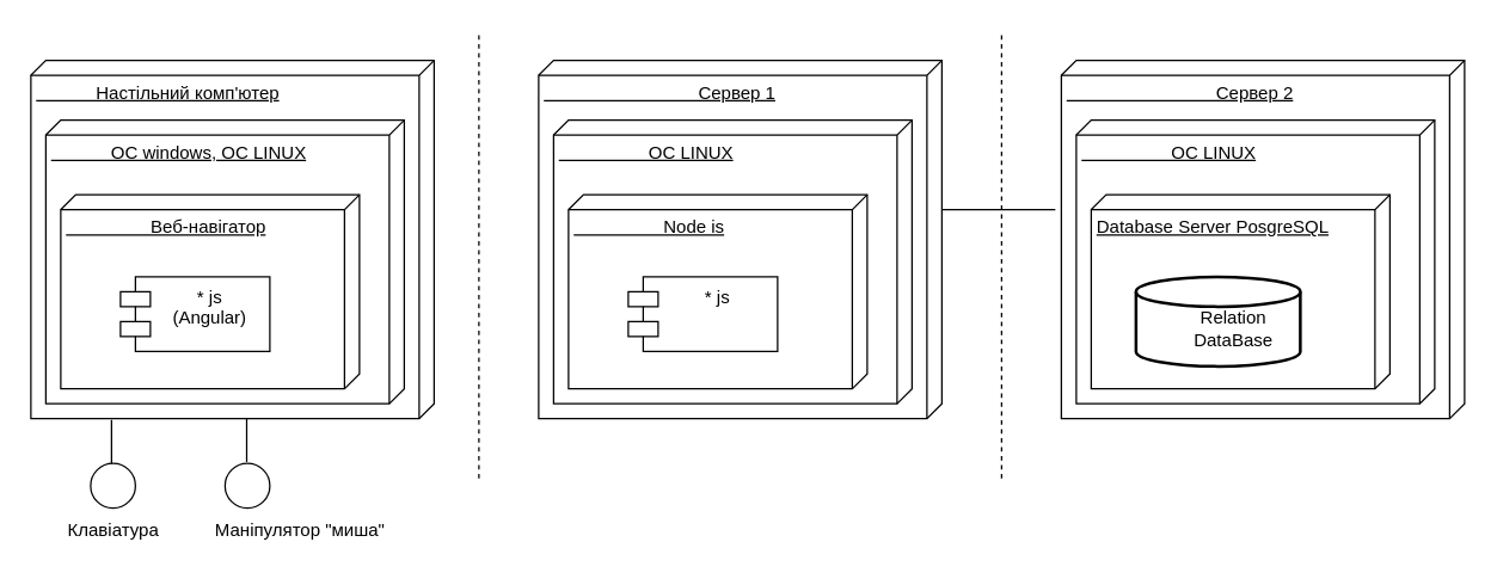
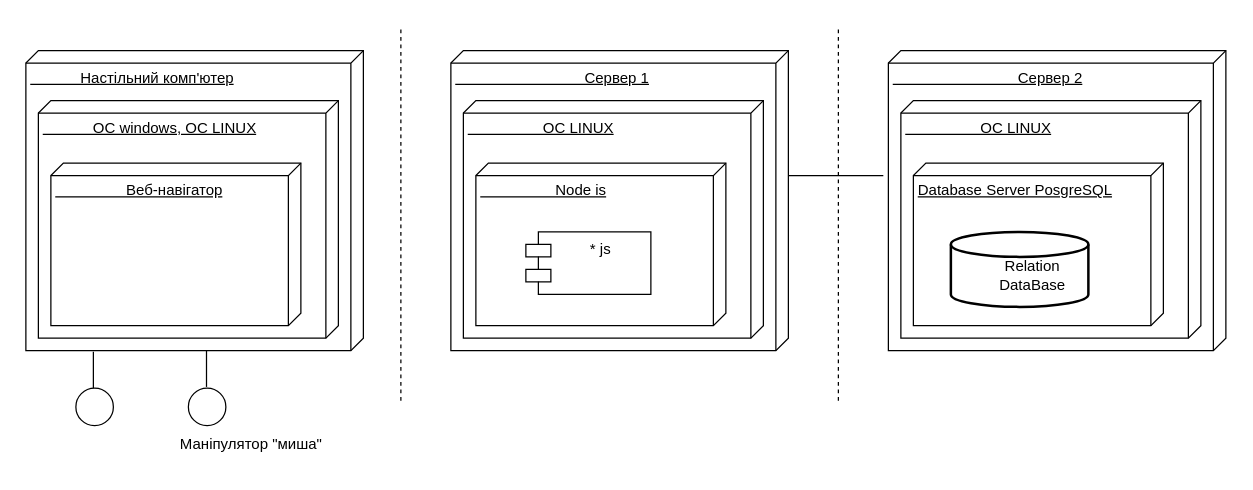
  <mxCell id="0" />
  <mxCell id="1" parent="0" />
  <mxCell id="2" value="&lt;div align=&quot;center&quot;&gt;&amp;nbsp;&amp;nbsp;&amp;nbsp;&amp;nbsp;&amp;nbsp;&amp;nbsp;&amp;nbsp;&amp;nbsp;&amp;nbsp;&amp;nbsp;&amp;nbsp; Настільний комп'ютер&lt;br&gt;&lt;/div&gt;" style="verticalAlign=top;align=left;spacingTop=8;spacingLeft=2;spacingRight=12;shape=cube;size=10;direction=south;fontStyle=4;html=1;" parent="1" vertex="1"><mxGeometry x="20" y="40" width="270" height="240" as="geometry" /></mxCell>
  <mxCell id="3" value="&amp;nbsp;&amp;nbsp;&amp;nbsp;&amp;nbsp;&amp;nbsp;&amp;nbsp;&amp;nbsp;&amp;nbsp;&amp;nbsp;&amp;nbsp;&amp;nbsp; ОС windows, OC LINUX" style="verticalAlign=top;align=left;spacingTop=8;spacingLeft=2;spacingRight=12;shape=cube;size=10;direction=south;fontStyle=4;html=1;" parent="1" vertex="1"><mxGeometry x="30" y="80" width="240" height="190" as="geometry" /></mxCell>
  <mxCell id="4" value="&amp;nbsp;&amp;nbsp;&amp;nbsp;&amp;nbsp;&amp;nbsp;&amp;nbsp;&amp;nbsp;&amp;nbsp;&amp;nbsp;&amp;nbsp;&amp;nbsp;&amp;nbsp;&amp;nbsp;&amp;nbsp;&amp;nbsp;&amp;nbsp; Веб-навігатор" style="verticalAlign=top;align=left;spacingTop=8;spacingLeft=2;spacingRight=12;shape=cube;size=10;direction=south;fontStyle=4;html=1;" parent="1" vertex="1"><mxGeometry x="40" y="130" width="200" height="130" as="geometry" /></mxCell>
- <mxCell id="5" value="* js&#10;(Angular)&#10;" style="shape=module;align=left;spacingLeft=20;align=center;verticalAlign=top;" parent="1" vertex="1"><mxGeometry x="80" y="185" width="100" height="50" as="geometry" /></mxCell>
  <mxCell id="6" value="&amp;nbsp;&amp;nbsp;&amp;nbsp;&amp;nbsp;&amp;nbsp;&amp;nbsp;&amp;nbsp;&amp;nbsp;&amp;nbsp;&amp;nbsp;&amp;nbsp;&amp;nbsp;&amp;nbsp;&amp;nbsp;&amp;nbsp;&amp;nbsp;&amp;nbsp;&amp;nbsp;&amp;nbsp;&amp;nbsp;&amp;nbsp;&amp;nbsp;&amp;nbsp;&amp;nbsp;&amp;nbsp;&amp;nbsp;&amp;nbsp;&amp;nbsp;&amp;nbsp;&amp;nbsp; Сервер 1" style="verticalAlign=top;align=left;spacingTop=8;spacingLeft=2;spacingRight=12;shape=cube;size=10;direction=south;fontStyle=4;html=1;" parent="1" vertex="1"><mxGeometry x="360" y="40" width="270" height="240" as="geometry" /></mxCell>
  <mxCell id="7" value="&amp;nbsp;&amp;nbsp;&amp;nbsp;&amp;nbsp;&amp;nbsp;&amp;nbsp;&amp;nbsp;&amp;nbsp;&amp;nbsp;&amp;nbsp;&amp;nbsp; &amp;nbsp; &amp;nbsp; &amp;nbsp; OC LINUX" style="verticalAlign=top;align=left;spacingTop=8;spacingLeft=2;spacingRight=12;shape=cube;size=10;direction=south;fontStyle=4;html=1;" parent="1" vertex="1"><mxGeometry x="370" y="80" width="240" height="190" as="geometry" /></mxCell>
  <mxCell id="8" value="&amp;nbsp;&amp;nbsp;&amp;nbsp;&amp;nbsp;&amp;nbsp;&amp;nbsp;&amp;nbsp;&amp;nbsp;&amp;nbsp;&amp;nbsp;&amp;nbsp;&amp;nbsp;&amp;nbsp;&amp;nbsp;&amp;nbsp;&amp;nbsp;&amp;nbsp; Node is" style="verticalAlign=top;align=left;spacingTop=8;spacingLeft=2;spacingRight=12;shape=cube;size=10;direction=south;fontStyle=4;html=1;" parent="1" vertex="1"><mxGeometry x="380" y="130" width="200" height="130" as="geometry" /></mxCell>
  <mxCell id="9" value="* js&#10;&#10;" style="shape=module;align=left;spacingLeft=20;align=center;verticalAlign=top;" parent="1" vertex="1"><mxGeometry x="420" y="185" width="100" height="50" as="geometry" /></mxCell>
  <mxCell id="10" value="&amp;nbsp;&amp;nbsp;&amp;nbsp;&amp;nbsp;&amp;nbsp;&amp;nbsp;&amp;nbsp;&amp;nbsp;&amp;nbsp;&amp;nbsp;&amp;nbsp;&amp;nbsp;&amp;nbsp;&amp;nbsp;&amp;nbsp;&amp;nbsp;&amp;nbsp;&amp;nbsp;&amp;nbsp;&amp;nbsp;&amp;nbsp;&amp;nbsp;&amp;nbsp;&amp;nbsp;&amp;nbsp;&amp;nbsp;&amp;nbsp;&amp;nbsp;&amp;nbsp; Сервер 2" style="verticalAlign=top;align=left;spacingTop=8;spacingLeft=2;spacingRight=12;shape=cube;size=10;direction=south;fontStyle=4;html=1;" parent="1" vertex="1"><mxGeometry x="710" y="40" width="270" height="240" as="geometry" /></mxCell>
  <mxCell id="11" value="&amp;nbsp;&amp;nbsp;&amp;nbsp;&amp;nbsp;&amp;nbsp;&amp;nbsp;&amp;nbsp;&amp;nbsp;&amp;nbsp;&amp;nbsp;&amp;nbsp;&amp;nbsp;&amp;nbsp;&amp;nbsp;&amp;nbsp;&amp;nbsp;&amp;nbsp; OC LINUX" style="verticalAlign=top;align=left;spacingTop=8;spacingLeft=2;spacingRight=12;shape=cube;size=10;direction=south;fontStyle=4;html=1;" parent="1" vertex="1"><mxGeometry x="720" y="80" width="240" height="190" as="geometry" /></mxCell>
  <mxCell id="12" value="Database Server PosgreSQL" style="verticalAlign=top;align=left;spacingTop=8;spacingLeft=2;spacingRight=12;shape=cube;size=10;direction=south;fontStyle=4;html=1;" parent="1" vertex="1"><mxGeometry x="730" y="130" width="200" height="130" as="geometry" /></mxCell>
  <mxCell id="13" value="" style="strokeWidth=2;html=1;shape=mxgraph.flowchart.database;whiteSpace=wrap;" parent="1" vertex="1"><mxGeometry x="760" y="185" width="110" height="60" as="geometry" /></mxCell>
  <mxCell id="14" value="&lt;div&gt;Relation&lt;/div&gt;&lt;div&gt;DаtaBase&lt;br&gt;&lt;/div&gt;" style="text;html=1;align=center;verticalAlign=middle;resizable=0;points=[];autosize=1;strokeColor=none;fillColor=none;" parent="1" vertex="1"><mxGeometry x="785" y="200" width="80" height="40" as="geometry" /></mxCell>
  <mxCell id="15" value="" style="endArrow=none;dashed=1;html=1;rounded=0;" parent="1" edge="1"><mxGeometry width="50" height="50" relative="1" as="geometry"><mxPoint x="320" y="320" as="sourcePoint" /><mxPoint x="320" y="20" as="targetPoint" /></mxGeometry></mxCell>
  <mxCell id="16" value="" style="endArrow=none;dashed=1;html=1;rounded=0;" parent="1" edge="1"><mxGeometry width="50" height="50" relative="1" as="geometry"><mxPoint x="670" y="320" as="sourcePoint" /><mxPoint x="670" y="20" as="targetPoint" /></mxGeometry></mxCell>
  <mxCell id="17" value="" style="endArrow=none;html=1;rounded=0;exitX=0.421;exitY=-0.007;exitDx=0;exitDy=0;exitPerimeter=0;entryX=0.417;entryY=1.015;entryDx=0;entryDy=0;entryPerimeter=0;" parent="1" target="10" edge="1"><mxGeometry width="50" height="50" relative="1" as="geometry"><mxPoint x="630" y="140" as="sourcePoint" /><mxPoint x="695.14" y="140" as="targetPoint" /></mxGeometry></mxCell>
  <mxCell id="18" value="" style="endArrow=none;html=1;rounded=0;exitX=1.004;exitY=0.8;exitDx=0;exitDy=0;exitPerimeter=0;" parent="1" source="2" edge="1"><mxGeometry width="50" height="50" relative="1" as="geometry"><mxPoint x="490" y="370" as="sourcePoint" /><mxPoint x="74" y="310" as="targetPoint" /></mxGeometry></mxCell>
  <mxCell id="19" value="" style="endArrow=none;html=1;rounded=0;exitX=1.004;exitY=0.8;exitDx=0;exitDy=0;exitPerimeter=0;" parent="1" edge="1"><mxGeometry width="50" height="50" relative="1" as="geometry"><mxPoint x="164.5" y="280" as="sourcePoint" /><mxPoint x="164.5" y="309.04" as="targetPoint" /></mxGeometry></mxCell>
  <mxCell id="20" value="" style="ellipse;" parent="1" vertex="1"><mxGeometry x="60" y="310" width="30" height="30" as="geometry" /></mxCell>
  <mxCell id="21" value="" style="ellipse;" parent="1" vertex="1"><mxGeometry x="150" y="310" width="30" height="30" as="geometry" /></mxCell>
- <mxCell id="22" value="Клавіатура" style="text;html=1;align=center;verticalAlign=middle;resizable=0;points=[];autosize=1;strokeColor=none;fillColor=none;" parent="1" vertex="1"><mxGeometry x="35" y="340" width="80" height="30" as="geometry" /></mxCell>
  <mxCell id="23" value="Маніпулятор &quot;миша&quot;" style="text;html=1;align=center;verticalAlign=middle;resizable=0;points=[];autosize=1;strokeColor=none;fillColor=none;" parent="1" vertex="1"><mxGeometry x="130" y="340" width="140" height="30" as="geometry" /></mxCell>
